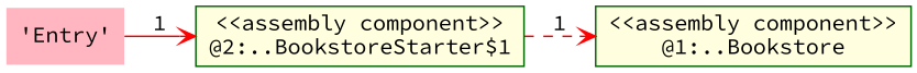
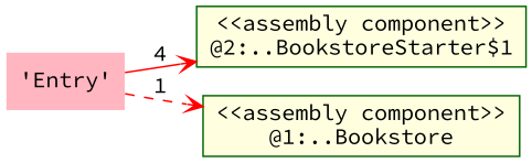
  digraph {
    fontname="Source Code Pro"
    rankdir=LR
    node [color=darkgreen fillcolor=lightyellow fontname="Source Code Pro" shape=box style=filled]
    edge [arrowhead=open color=red fontname="Source Code Pro"]
    n1 [color=brown fillcolor=lightpink label="'Entry'" shape=none]
    n2 [label="<<assembly component>>\n@2:..BookstoreStarter$1"]
    n3 [label="<<assembly component>>\n@1:..Bookstore"]
-   n1 -> n2 [label=1 style=solid]
-   n2 -> n3 [label=1 style=dashed]
+   n1 -> n2 [label=4 style=solid]
+   n1 -> n3 [label=1 style=dashed]
  }
